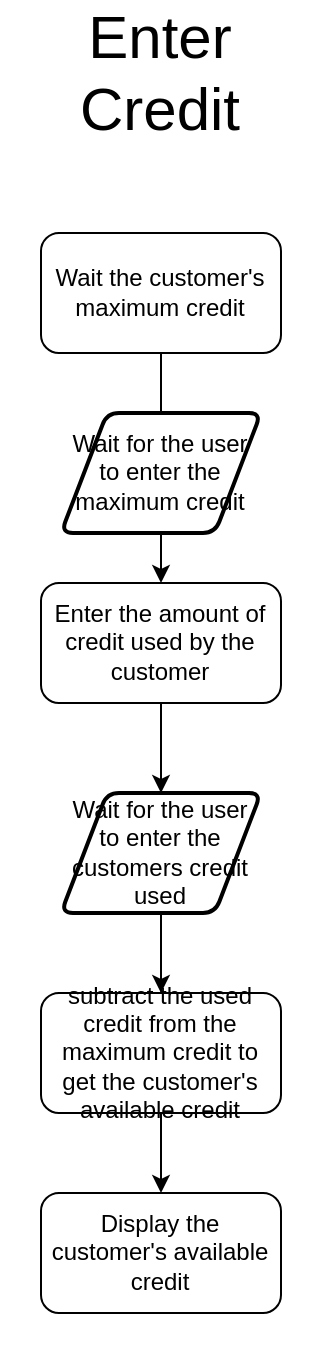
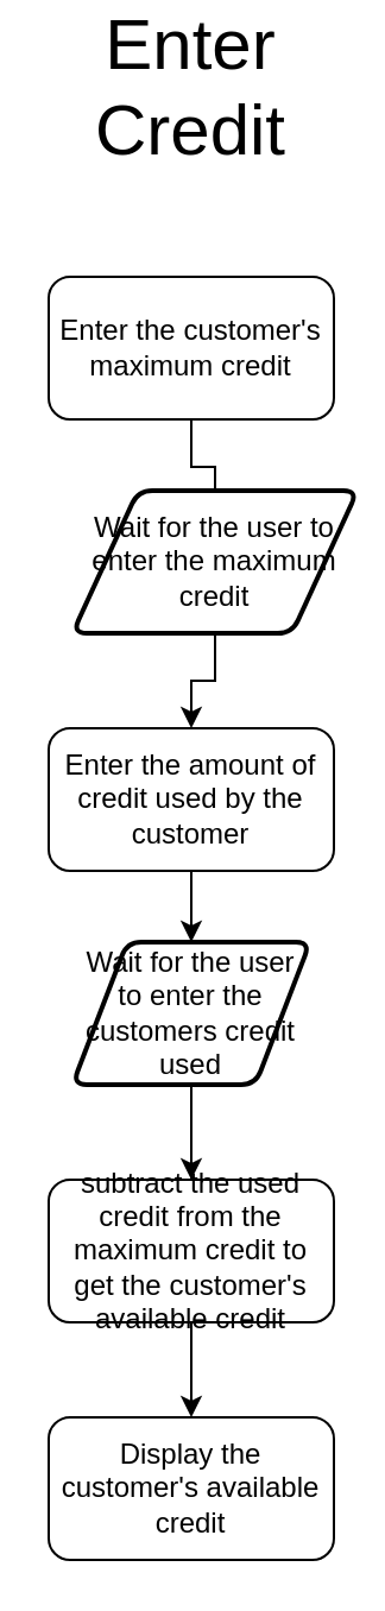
  <mxCell id="0" />
  <mxCell id="1" parent="0" />
  <mxCell id="2" style="edgeStyle=orthogonalEdgeStyle;rounded=0;orthogonalLoop=1;jettySize=auto;html=1;exitX=0.5;exitY=1;exitDx=0;exitDy=0;endArrow=none;" edge="1" parent="1" source="3" target="5"><mxGeometry relative="1" as="geometry" /></mxCell>
- <mxCell id="3" value="Wait the customer's maximum credit" style="rounded=1;whiteSpace=wrap;html=1;" vertex="1" parent="1"><mxGeometry x="20" y="110" width="120" height="60" as="geometry" /></mxCell>
+ <mxCell id="3" value="Enter the customer's maximum credit" style="rounded=1;whiteSpace=wrap;html=1;" vertex="1" parent="1"><mxGeometry x="20" y="110" width="120" height="60" as="geometry" /></mxCell>
  <mxCell id="4" style="edgeStyle=orthogonalEdgeStyle;rounded=0;orthogonalLoop=1;jettySize=auto;html=1;exitX=0.5;exitY=1;exitDx=0;exitDy=0;entryX=0.5;entryY=0;entryDx=0;entryDy=0;" edge="1" parent="1" source="5" target="7"><mxGeometry relative="1" as="geometry" /></mxCell>
- <mxCell id="5" value="Wait for the user to enter the maximum credit&lt;br&gt;" style="shape=parallelogram;html=1;strokeWidth=2;perimeter=parallelogramPerimeter;whiteSpace=wrap;rounded=1;arcSize=12;size=0.23;" vertex="1" parent="1"><mxGeometry x="30" y="200" width="100" height="60" as="geometry" /></mxCell>
+ <mxCell id="5" value="Wait for the user to enter the maximum credit&lt;br&gt;" style="shape=parallelogram;html=1;strokeWidth=2;perimeter=parallelogramPerimeter;whiteSpace=wrap;rounded=1;arcSize=12;size=0.23;" vertex="1" parent="1"><mxGeometry x="30" y="200" width="120" height="60" as="geometry" /></mxCell>
  <mxCell id="6" style="edgeStyle=orthogonalEdgeStyle;rounded=0;orthogonalLoop=1;jettySize=auto;html=1;exitX=0.5;exitY=1;exitDx=0;exitDy=0;" edge="1" parent="1" source="7" target="9"><mxGeometry relative="1" as="geometry" /></mxCell>
- <mxCell id="7" value="Enter the amount of credit used by the customer" style="rounded=1;whiteSpace=wrap;html=1;" vertex="1" parent="1"><mxGeometry x="20" y="285" width="120" height="60" as="geometry" /></mxCell>
+ <mxCell id="7" value="Enter the amount of credit used by the customer" style="rounded=1;whiteSpace=wrap;html=1;" vertex="1" parent="1"><mxGeometry x="20" y="300" width="120" height="60" as="geometry" /></mxCell>
  <mxCell id="8" style="edgeStyle=orthogonalEdgeStyle;rounded=0;orthogonalLoop=1;jettySize=auto;html=1;exitX=0.5;exitY=1;exitDx=0;exitDy=0;entryX=0.5;entryY=0;entryDx=0;entryDy=0;" edge="1" parent="1" source="9" target="11"><mxGeometry relative="1" as="geometry" /></mxCell>
  <mxCell id="9" value="Wait for the user to enter the customers credit used" style="shape=parallelogram;html=1;strokeWidth=2;perimeter=parallelogramPerimeter;whiteSpace=wrap;rounded=1;arcSize=12;size=0.23;" vertex="1" parent="1"><mxGeometry x="30" y="390" width="100" height="60" as="geometry" /></mxCell>
  <mxCell id="10" style="edgeStyle=orthogonalEdgeStyle;rounded=0;orthogonalLoop=1;jettySize=auto;html=1;exitX=0.5;exitY=1;exitDx=0;exitDy=0;entryX=0.5;entryY=0;entryDx=0;entryDy=0;" edge="1" parent="1" source="11" target="12"><mxGeometry relative="1" as="geometry" /></mxCell>
  <mxCell id="11" value="subtract the used credit from the maximum credit to get the customer's available credit" style="rounded=1;whiteSpace=wrap;html=1;" vertex="1" parent="1"><mxGeometry x="20" y="490" width="120" height="60" as="geometry" /></mxCell>
  <mxCell id="12" value="Display the customer's available credit" style="whiteSpace=wrap;html=1;rounded=1;" vertex="1" parent="1"><mxGeometry x="20" y="590" width="120" height="60" as="geometry" /></mxCell>
  <mxCell id="13" value="&lt;font style=&quot;font-size: 30px&quot;&gt;Enter Credit&lt;/font&gt;" style="text;html=1;strokeColor=none;fillColor=none;align=center;verticalAlign=middle;whiteSpace=wrap;rounded=0;" vertex="1" parent="1"><mxGeometry x="60" y="20" width="40" height="20" as="geometry" /></mxCell>
